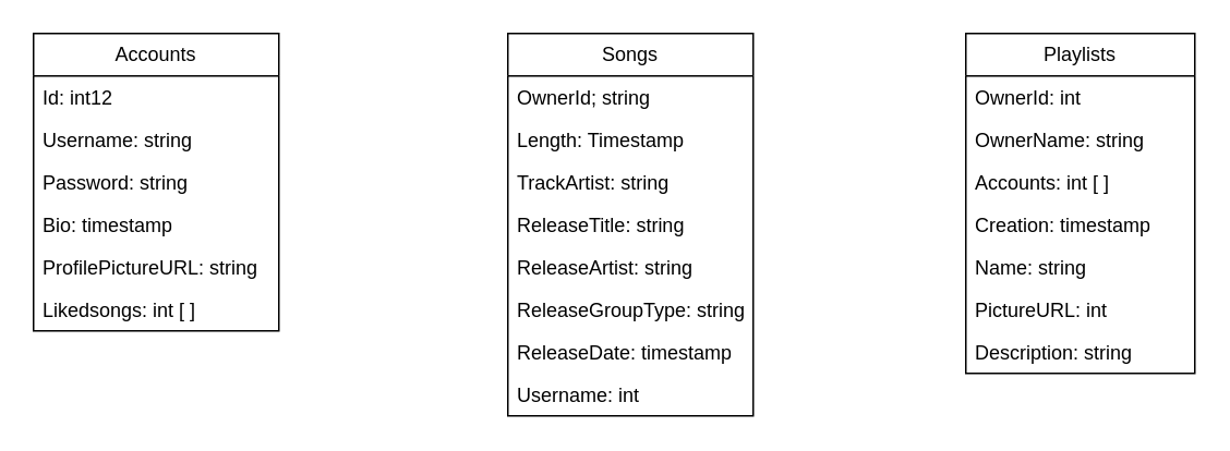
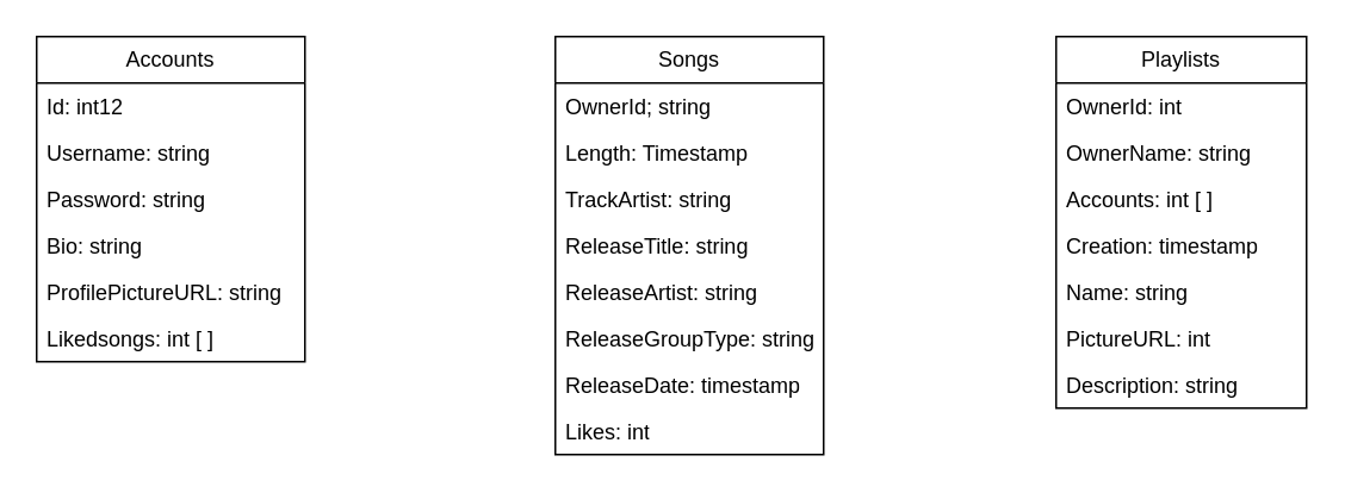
  <mxCell id="0" />
  <mxCell id="1" parent="0" />
  <mxCell id="2" value="Accounts" style="swimlane;fontStyle=0;childLayout=stackLayout;horizontal=1;startSize=26;fillColor=none;horizontalStack=0;resizeParent=1;resizeParentMax=0;resizeLast=0;collapsible=1;marginBottom=0;whiteSpace=wrap;html=1;" vertex="1" parent="1"><mxGeometry x="20" y="20" width="150" height="182" as="geometry" /></mxCell>
  <mxCell id="3" value="Id: int12" style="text;strokeColor=none;fillColor=none;align=left;verticalAlign=top;spacingLeft=4;spacingRight=4;overflow=hidden;rotatable=0;points=[[0,0.5],[1,0.5]];portConstraint=eastwest;whiteSpace=wrap;html=1;" vertex="1" parent="2"><mxGeometry y="26" width="150" height="26" as="geometry" /></mxCell>
  <mxCell id="4" value="Username: string" style="text;strokeColor=none;fillColor=none;align=left;verticalAlign=top;spacingLeft=4;spacingRight=4;overflow=hidden;rotatable=0;points=[[0,0.5],[1,0.5]];portConstraint=eastwest;whiteSpace=wrap;html=1;" vertex="1" parent="2"><mxGeometry y="52" width="150" height="26" as="geometry" /></mxCell>
  <mxCell id="5" value="Password: string" style="text;strokeColor=none;fillColor=none;align=left;verticalAlign=top;spacingLeft=4;spacingRight=4;overflow=hidden;rotatable=0;points=[[0,0.5],[1,0.5]];portConstraint=eastwest;whiteSpace=wrap;html=1;" vertex="1" parent="2"><mxGeometry y="78" width="150" height="26" as="geometry" /></mxCell>
- <mxCell id="6" value="Bio: timestamp" style="text;strokeColor=none;fillColor=none;align=left;verticalAlign=top;spacingLeft=4;spacingRight=4;overflow=hidden;rotatable=0;points=[[0,0.5],[1,0.5]];portConstraint=eastwest;whiteSpace=wrap;html=1;" vertex="1" parent="2"><mxGeometry y="104" width="150" height="26" as="geometry" /></mxCell>
+ <mxCell id="6" value="Bio: string" style="text;strokeColor=none;fillColor=none;align=left;verticalAlign=top;spacingLeft=4;spacingRight=4;overflow=hidden;rotatable=0;points=[[0,0.5],[1,0.5]];portConstraint=eastwest;whiteSpace=wrap;html=1;" vertex="1" parent="2"><mxGeometry y="104" width="150" height="26" as="geometry" /></mxCell>
  <mxCell id="7" value="ProfilePictureURL: string" style="text;strokeColor=none;fillColor=none;align=left;verticalAlign=top;spacingLeft=4;spacingRight=4;overflow=hidden;rotatable=0;points=[[0,0.5],[1,0.5]];portConstraint=eastwest;whiteSpace=wrap;html=1;" vertex="1" parent="2"><mxGeometry y="130" width="150" height="26" as="geometry" /></mxCell>
  <mxCell id="8" value="Likedsongs: int [ ]" style="text;strokeColor=none;fillColor=none;align=left;verticalAlign=top;spacingLeft=4;spacingRight=4;overflow=hidden;rotatable=0;points=[[0,0.5],[1,0.5]];portConstraint=eastwest;whiteSpace=wrap;html=1;" vertex="1" parent="2"><mxGeometry y="156" width="150" height="26" as="geometry" /></mxCell>
  <mxCell id="9" value="Songs" style="swimlane;fontStyle=0;childLayout=stackLayout;horizontal=1;startSize=26;fillColor=none;horizontalStack=0;resizeParent=1;resizeParentMax=0;resizeLast=0;collapsible=1;marginBottom=0;whiteSpace=wrap;html=1;" vertex="1" parent="1"><mxGeometry x="310" y="20" width="150" height="234" as="geometry" /></mxCell>
  <mxCell id="10" value="OwnerId; string " style="text;strokeColor=none;fillColor=none;align=left;verticalAlign=top;spacingLeft=4;spacingRight=4;overflow=hidden;rotatable=0;points=[[0,0.5],[1,0.5]];portConstraint=eastwest;whiteSpace=wrap;html=1;" vertex="1" parent="9"><mxGeometry y="26" width="150" height="26" as="geometry" /></mxCell>
  <mxCell id="11" value="Length: Timestamp" style="text;strokeColor=none;fillColor=none;align=left;verticalAlign=top;spacingLeft=4;spacingRight=4;overflow=hidden;rotatable=0;points=[[0,0.5],[1,0.5]];portConstraint=eastwest;whiteSpace=wrap;html=1;" vertex="1" parent="9"><mxGeometry y="52" width="150" height="26" as="geometry" /></mxCell>
  <mxCell id="12" value="TrackArtist: string" style="text;strokeColor=none;fillColor=none;align=left;verticalAlign=top;spacingLeft=4;spacingRight=4;overflow=hidden;rotatable=0;points=[[0,0.5],[1,0.5]];portConstraint=eastwest;whiteSpace=wrap;html=1;" vertex="1" parent="9"><mxGeometry y="78" width="150" height="26" as="geometry" /></mxCell>
  <mxCell id="13" value="ReleaseTitle: string" style="text;strokeColor=none;fillColor=none;align=left;verticalAlign=top;spacingLeft=4;spacingRight=4;overflow=hidden;rotatable=0;points=[[0,0.5],[1,0.5]];portConstraint=eastwest;whiteSpace=wrap;html=1;" vertex="1" parent="9"><mxGeometry y="104" width="150" height="26" as="geometry" /></mxCell>
  <mxCell id="14" value="ReleaseArtist: string" style="text;strokeColor=none;fillColor=none;align=left;verticalAlign=top;spacingLeft=4;spacingRight=4;overflow=hidden;rotatable=0;points=[[0,0.5],[1,0.5]];portConstraint=eastwest;whiteSpace=wrap;html=1;" vertex="1" parent="9"><mxGeometry y="130" width="150" height="26" as="geometry" /></mxCell>
  <mxCell id="15" value="ReleaseGroupType: string" style="text;strokeColor=none;fillColor=none;align=left;verticalAlign=top;spacingLeft=4;spacingRight=4;overflow=hidden;rotatable=0;points=[[0,0.5],[1,0.5]];portConstraint=eastwest;whiteSpace=wrap;html=1;" vertex="1" parent="9"><mxGeometry y="156" width="150" height="26" as="geometry" /></mxCell>
  <mxCell id="16" value="ReleaseDate: timestamp" style="text;strokeColor=none;fillColor=none;align=left;verticalAlign=top;spacingLeft=4;spacingRight=4;overflow=hidden;rotatable=0;points=[[0,0.5],[1,0.5]];portConstraint=eastwest;whiteSpace=wrap;html=1;" vertex="1" parent="9"><mxGeometry y="182" width="150" height="26" as="geometry" /></mxCell>
- <mxCell id="17" value="Username: int" style="text;strokeColor=none;fillColor=none;align=left;verticalAlign=top;spacingLeft=4;spacingRight=4;overflow=hidden;rotatable=0;points=[[0,0.5],[1,0.5]];portConstraint=eastwest;whiteSpace=wrap;html=1;" vertex="1" parent="9"><mxGeometry y="208" width="150" height="26" as="geometry" /></mxCell>
+ <mxCell id="17" value="Likes: int" style="text;strokeColor=none;fillColor=none;align=left;verticalAlign=top;spacingLeft=4;spacingRight=4;overflow=hidden;rotatable=0;points=[[0,0.5],[1,0.5]];portConstraint=eastwest;whiteSpace=wrap;html=1;" vertex="1" parent="9"><mxGeometry y="208" width="150" height="26" as="geometry" /></mxCell>
  <mxCell id="18" value="Playlists" style="swimlane;fontStyle=0;childLayout=stackLayout;horizontal=1;startSize=26;fillColor=none;horizontalStack=0;resizeParent=1;resizeParentMax=0;resizeLast=0;collapsible=1;marginBottom=0;whiteSpace=wrap;html=1;" vertex="1" parent="1"><mxGeometry x="590" y="20" width="140" height="208" as="geometry" /></mxCell>
  <mxCell id="19" value="OwnerId: int" style="text;strokeColor=none;fillColor=none;align=left;verticalAlign=top;spacingLeft=4;spacingRight=4;overflow=hidden;rotatable=0;points=[[0,0.5],[1,0.5]];portConstraint=eastwest;whiteSpace=wrap;html=1;" vertex="1" parent="18"><mxGeometry y="26" width="140" height="26" as="geometry" /></mxCell>
  <mxCell id="20" value="OwnerName: string" style="text;strokeColor=none;fillColor=none;align=left;verticalAlign=top;spacingLeft=4;spacingRight=4;overflow=hidden;rotatable=0;points=[[0,0.5],[1,0.5]];portConstraint=eastwest;whiteSpace=wrap;html=1;" vertex="1" parent="18"><mxGeometry y="52" width="140" height="26" as="geometry" /></mxCell>
  <mxCell id="21" value="Accounts: int [ ]" style="text;strokeColor=none;fillColor=none;align=left;verticalAlign=top;spacingLeft=4;spacingRight=4;overflow=hidden;rotatable=0;points=[[0,0.5],[1,0.5]];portConstraint=eastwest;whiteSpace=wrap;html=1;" vertex="1" parent="18"><mxGeometry y="78" width="140" height="26" as="geometry" /></mxCell>
  <mxCell id="22" value="Creation: timestamp" style="text;strokeColor=none;fillColor=none;align=left;verticalAlign=top;spacingLeft=4;spacingRight=4;overflow=hidden;rotatable=0;points=[[0,0.5],[1,0.5]];portConstraint=eastwest;whiteSpace=wrap;html=1;" vertex="1" parent="18"><mxGeometry y="104" width="140" height="26" as="geometry" /></mxCell>
  <mxCell id="23" value="Name: string" style="text;strokeColor=none;fillColor=none;align=left;verticalAlign=top;spacingLeft=4;spacingRight=4;overflow=hidden;rotatable=0;points=[[0,0.5],[1,0.5]];portConstraint=eastwest;whiteSpace=wrap;html=1;" vertex="1" parent="18"><mxGeometry y="130" width="140" height="26" as="geometry" /></mxCell>
  <mxCell id="24" value="PictureURL: int" style="text;strokeColor=none;fillColor=none;align=left;verticalAlign=top;spacingLeft=4;spacingRight=4;overflow=hidden;rotatable=0;points=[[0,0.5],[1,0.5]];portConstraint=eastwest;whiteSpace=wrap;html=1;" vertex="1" parent="18"><mxGeometry y="156" width="140" height="26" as="geometry" /></mxCell>
  <mxCell id="25" value="Description: string" style="text;strokeColor=none;fillColor=none;align=left;verticalAlign=top;spacingLeft=4;spacingRight=4;overflow=hidden;rotatable=0;points=[[0,0.5],[1,0.5]];portConstraint=eastwest;whiteSpace=wrap;html=1;" vertex="1" parent="18"><mxGeometry y="182" width="140" height="26" as="geometry" /></mxCell>
